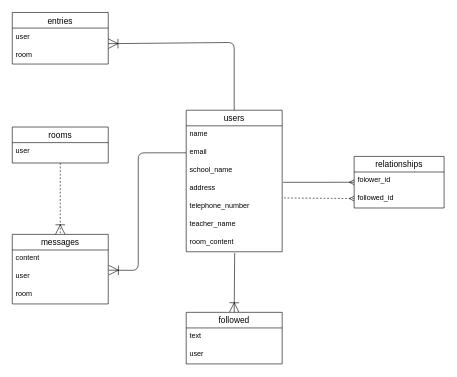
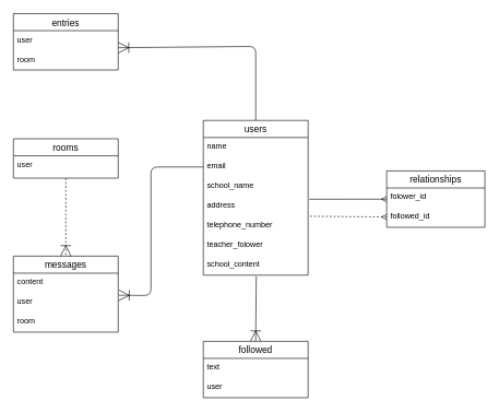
  <mxCell id="0" />
  <mxCell id="1" parent="0" />
  <mxCell id="2" style="edgeStyle=none;html=1;entryX=0.5;entryY=0;entryDx=0;entryDy=0;endArrow=ERoneToMany;endFill=0;endSize=14;exitX=0.505;exitY=1.064;exitDx=0;exitDy=0;exitPerimeter=0;" parent="1" source="11" target="22" edge="1"><mxGeometry relative="1" as="geometry"><mxPoint x="390" y="430" as="sourcePoint" /></mxGeometry></mxCell>
  <mxCell id="3" style="edgeStyle=none;html=1;endArrow=ERoneToMany;endFill=0;endSize=14;entryX=1.001;entryY=-0.133;entryDx=0;entryDy=0;entryPerimeter=0;" parent="1" source="4" target="21" edge="1"><mxGeometry relative="1" as="geometry"><mxPoint x="190" y="70" as="targetPoint" /><Array as="points"><mxPoint x="390" y="70" /></Array></mxGeometry></mxCell>
  <mxCell id="4" value="users" style="swimlane;fontStyle=0;childLayout=stackLayout;horizontal=1;startSize=26;horizontalStack=0;resizeParent=1;resizeParentMax=0;resizeLast=0;collapsible=1;marginBottom=0;align=center;fontSize=14;" parent="1" vertex="1"><mxGeometry x="310" y="183" width="160" height="236" as="geometry" /></mxCell>
  <mxCell id="5" value="name" style="text;strokeColor=none;fillColor=none;spacingLeft=4;spacingRight=4;overflow=hidden;rotatable=0;points=[[0,0.5],[1,0.5]];portConstraint=eastwest;fontSize=12;" parent="4" vertex="1"><mxGeometry y="26" width="160" height="30" as="geometry" /></mxCell>
  <mxCell id="6" value="email" style="text;strokeColor=none;fillColor=none;spacingLeft=4;spacingRight=4;overflow=hidden;rotatable=0;points=[[0,0.5],[1,0.5]];portConstraint=eastwest;fontSize=12;" parent="4" vertex="1"><mxGeometry y="56" width="160" height="30" as="geometry" /></mxCell>
  <mxCell id="7" value="school_name" style="text;strokeColor=none;fillColor=none;spacingLeft=4;spacingRight=4;overflow=hidden;rotatable=0;points=[[0,0.5],[1,0.5]];portConstraint=eastwest;fontSize=12;" parent="4" vertex="1"><mxGeometry y="86" width="160" height="30" as="geometry" /></mxCell>
  <mxCell id="8" value="address" style="text;strokeColor=none;fillColor=none;spacingLeft=4;spacingRight=4;overflow=hidden;rotatable=0;points=[[0,0.5],[1,0.5]];portConstraint=eastwest;fontSize=12;" parent="4" vertex="1"><mxGeometry y="116" width="160" height="30" as="geometry" /></mxCell>
  <mxCell id="9" value="telephone_number" style="text;strokeColor=none;fillColor=none;spacingLeft=4;spacingRight=4;overflow=hidden;rotatable=0;points=[[0,0.5],[1,0.5]];portConstraint=eastwest;fontSize=12;" parent="4" vertex="1"><mxGeometry y="146" width="160" height="30" as="geometry" /></mxCell>
- <mxCell id="10" value="teacher_name" style="text;strokeColor=none;fillColor=none;spacingLeft=4;spacingRight=4;overflow=hidden;rotatable=0;points=[[0,0.5],[1,0.5]];portConstraint=eastwest;fontSize=12;" parent="4" vertex="1"><mxGeometry y="176" width="160" height="30" as="geometry" /></mxCell>
- <mxCell id="11" value="room_content" style="text;strokeColor=none;fillColor=none;spacingLeft=4;spacingRight=4;overflow=hidden;rotatable=0;points=[[0,0.5],[1,0.5]];portConstraint=eastwest;fontSize=12;" parent="4" vertex="1"><mxGeometry y="206" width="160" height="30" as="geometry" /></mxCell>
+ <mxCell id="10" value="teacher_folower" style="text;strokeColor=none;fillColor=none;spacingLeft=4;spacingRight=4;overflow=hidden;rotatable=0;points=[[0,0.5],[1,0.5]];portConstraint=eastwest;fontSize=12;" parent="4" vertex="1"><mxGeometry y="176" width="160" height="30" as="geometry" /></mxCell>
+ <mxCell id="11" value="school_content" style="text;strokeColor=none;fillColor=none;spacingLeft=4;spacingRight=4;overflow=hidden;rotatable=0;points=[[0,0.5],[1,0.5]];portConstraint=eastwest;fontSize=12;" parent="4" vertex="1"><mxGeometry y="206" width="160" height="30" as="geometry" /></mxCell>
  <mxCell id="12" value="messages" style="swimlane;fontStyle=0;childLayout=stackLayout;horizontal=1;startSize=26;horizontalStack=0;resizeParent=1;resizeParentMax=0;resizeLast=0;collapsible=1;marginBottom=0;align=center;fontSize=14;" parent="1" vertex="1"><mxGeometry x="20" y="390" width="160" height="116" as="geometry" /></mxCell>
  <mxCell id="13" value="content" style="text;strokeColor=none;fillColor=none;spacingLeft=4;spacingRight=4;overflow=hidden;rotatable=0;points=[[0,0.5],[1,0.5]];portConstraint=eastwest;fontSize=12;" parent="12" vertex="1"><mxGeometry y="26" width="160" height="30" as="geometry" /></mxCell>
  <mxCell id="14" value="user" style="text;strokeColor=none;fillColor=none;spacingLeft=4;spacingRight=4;overflow=hidden;rotatable=0;points=[[0,0.5],[1,0.5]];portConstraint=eastwest;fontSize=12;" parent="12" vertex="1"><mxGeometry y="56" width="160" height="30" as="geometry" /></mxCell>
  <mxCell id="15" value="room" style="text;strokeColor=none;fillColor=none;spacingLeft=4;spacingRight=4;overflow=hidden;rotatable=0;points=[[0,0.5],[1,0.5]];portConstraint=eastwest;fontSize=12;" parent="12" vertex="1"><mxGeometry y="86" width="160" height="30" as="geometry" /></mxCell>
  <mxCell id="16" style="edgeStyle=none;html=1;entryX=0.5;entryY=0;entryDx=0;entryDy=0;endArrow=ERoneToMany;endFill=0;endSize=14;dashed=1;" parent="1" source="17" target="12" edge="1"><mxGeometry relative="1" as="geometry" /></mxCell>
  <mxCell id="17" value="rooms" style="swimlane;fontStyle=0;childLayout=stackLayout;horizontal=1;startSize=26;horizontalStack=0;resizeParent=1;resizeParentMax=0;resizeLast=0;collapsible=1;marginBottom=0;align=center;fontSize=14;" parent="1" vertex="1"><mxGeometry x="20" y="211" width="160" height="60" as="geometry" /></mxCell>
  <mxCell id="18" value="user" style="text;strokeColor=none;fillColor=none;spacingLeft=4;spacingRight=4;overflow=hidden;rotatable=0;points=[[0,0.5],[1,0.5]];portConstraint=eastwest;fontSize=12;" parent="17" vertex="1"><mxGeometry y="26" width="160" height="34" as="geometry" /></mxCell>
  <mxCell id="19" value="entries" style="swimlane;fontStyle=0;childLayout=stackLayout;horizontal=1;startSize=26;horizontalStack=0;resizeParent=1;resizeParentMax=0;resizeLast=0;collapsible=1;marginBottom=0;align=center;fontSize=14;" parent="1" vertex="1"><mxGeometry x="20" y="20" width="160" height="86" as="geometry" /></mxCell>
  <mxCell id="20" value="user" style="text;strokeColor=none;fillColor=none;spacingLeft=4;spacingRight=4;overflow=hidden;rotatable=0;points=[[0,0.5],[1,0.5]];portConstraint=eastwest;fontSize=12;" parent="19" vertex="1"><mxGeometry y="26" width="160" height="30" as="geometry" /></mxCell>
  <mxCell id="21" value="room" style="text;strokeColor=none;fillColor=none;spacingLeft=4;spacingRight=4;overflow=hidden;rotatable=0;points=[[0,0.5],[1,0.5]];portConstraint=eastwest;fontSize=12;" parent="19" vertex="1"><mxGeometry y="56" width="160" height="30" as="geometry" /></mxCell>
  <mxCell id="22" value="followed" style="swimlane;fontStyle=0;childLayout=stackLayout;horizontal=1;startSize=26;horizontalStack=0;resizeParent=1;resizeParentMax=0;resizeLast=0;collapsible=1;marginBottom=0;align=center;fontSize=14;" parent="1" vertex="1"><mxGeometry x="310" y="520" width="160" height="86" as="geometry" /></mxCell>
  <mxCell id="23" value="text" style="text;strokeColor=none;fillColor=none;spacingLeft=4;spacingRight=4;overflow=hidden;rotatable=0;points=[[0,0.5],[1,0.5]];portConstraint=eastwest;fontSize=12;" parent="22" vertex="1"><mxGeometry y="26" width="160" height="30" as="geometry" /></mxCell>
  <mxCell id="24" value="user" style="text;strokeColor=none;fillColor=none;spacingLeft=4;spacingRight=4;overflow=hidden;rotatable=0;points=[[0,0.5],[1,0.5]];portConstraint=eastwest;fontSize=12;" parent="22" vertex="1"><mxGeometry y="56" width="160" height="30" as="geometry" /></mxCell>
  <mxCell id="25" style="edgeStyle=none;html=1;endArrow=ERoneToMany;endFill=0;endSize=14;exitX=0;exitY=0.5;exitDx=0;exitDy=0;entryX=1.006;entryY=0.123;entryDx=0;entryDy=0;entryPerimeter=0;" parent="1" source="6" target="14" edge="1"><mxGeometry relative="1" as="geometry"><mxPoint x="190" y="450" as="targetPoint" /><Array as="points"><mxPoint x="230" y="254" /><mxPoint x="230" y="450" /></Array></mxGeometry></mxCell>
  <mxCell id="26" style="edgeStyle=none;html=1;entryX=1.01;entryY=0.14;entryDx=0;entryDy=0;entryPerimeter=0;endArrow=none;endFill=0;startArrow=ERmany;startFill=0;" parent="1" source="27" target="8" edge="1"><mxGeometry relative="1" as="geometry" /></mxCell>
  <mxCell id="27" value="relationships" style="swimlane;fontStyle=0;childLayout=stackLayout;horizontal=1;startSize=26;horizontalStack=0;resizeParent=1;resizeParentMax=0;resizeLast=0;collapsible=1;marginBottom=0;align=center;fontSize=14;" parent="1" vertex="1"><mxGeometry x="590" y="260" width="150" height="86" as="geometry" /></mxCell>
  <mxCell id="28" value="folower_id" style="text;strokeColor=none;fillColor=none;spacingLeft=4;spacingRight=4;overflow=hidden;rotatable=0;points=[[0,0.5],[1,0.5]];portConstraint=eastwest;fontSize=12;" parent="27" vertex="1"><mxGeometry y="26" width="150" height="30" as="geometry" /></mxCell>
  <mxCell id="29" value="followed_id" style="text;strokeColor=none;fillColor=none;spacingLeft=4;spacingRight=4;overflow=hidden;rotatable=0;points=[[0,0.5],[1,0.5]];portConstraint=eastwest;fontSize=12;" parent="27" vertex="1"><mxGeometry y="56" width="150" height="30" as="geometry" /></mxCell>
  <mxCell id="30" style="edgeStyle=none;html=1;entryX=0.998;entryY=0.007;entryDx=0;entryDy=0;entryPerimeter=0;startArrow=ERmany;startFill=0;endArrow=none;endFill=0;dashed=1;" parent="1" source="29" target="9" edge="1"><mxGeometry relative="1" as="geometry" /></mxCell>
